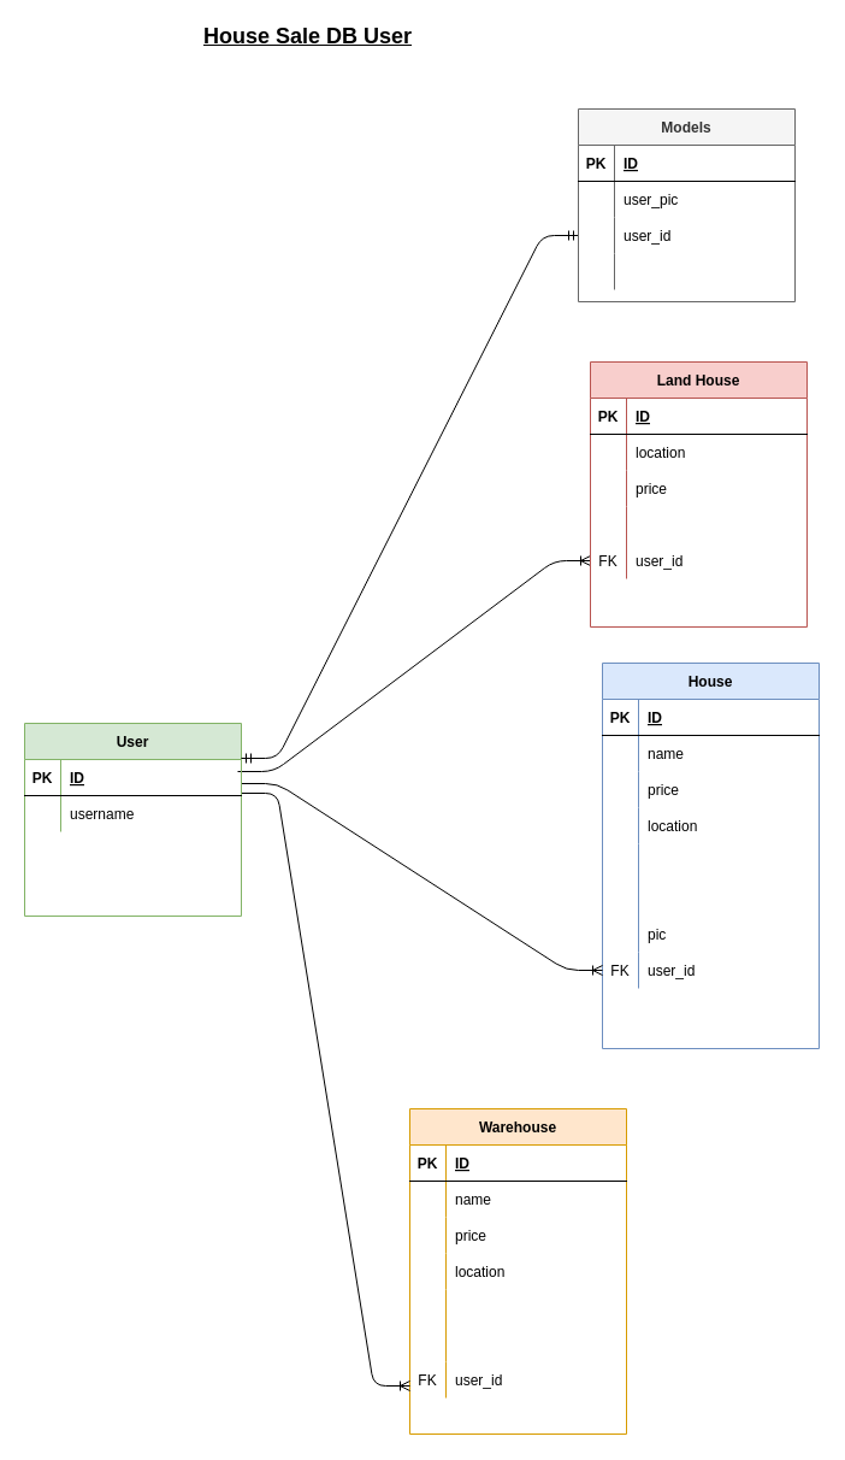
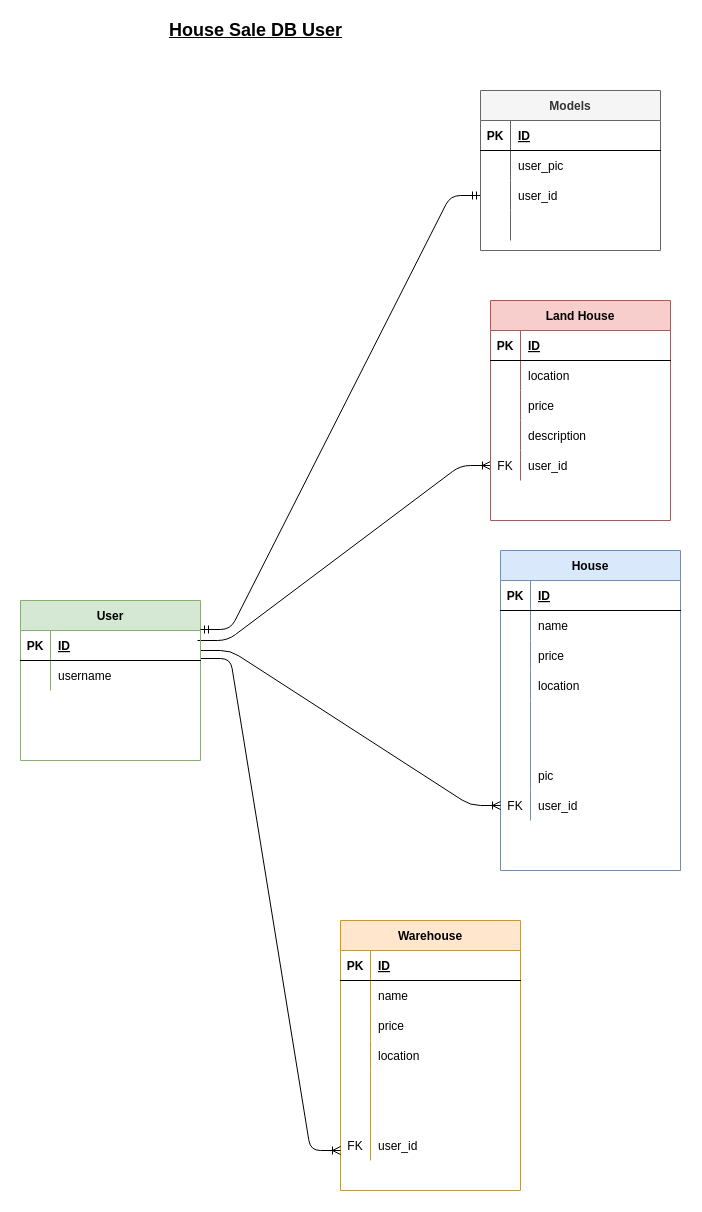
  <mxCell id="0" />
  <mxCell id="1" parent="0" />
  <mxCell id="2" value="&lt;font style=&quot;font-size: 18px&quot;&gt;&lt;b&gt;&lt;u&gt;House Sale DB User&lt;br&gt;&lt;/u&gt;&lt;/b&gt;&lt;/font&gt;" style="text;html=1;align=center;verticalAlign=middle;resizable=0;points=[];autosize=1;" parent="1" vertex="1"><mxGeometry x="150" y="20" width="210" height="20" as="geometry" /></mxCell>
  <mxCell id="3" value="House" style="shape=table;startSize=30;container=1;collapsible=1;childLayout=tableLayout;fixedRows=1;rowLines=0;fontStyle=1;align=center;resizeLast=1;fillColor=#dae8fc;strokeColor=#6c8ebf;" parent="1" vertex="1"><mxGeometry x="500" y="550" width="180" height="320" as="geometry" /></mxCell>
  <mxCell id="4" value="" style="shape=partialRectangle;collapsible=0;dropTarget=0;pointerEvents=0;fillColor=none;top=0;left=0;bottom=1;right=0;points=[[0,0.5],[1,0.5]];portConstraint=eastwest;" parent="3" vertex="1"><mxGeometry y="30" width="180" height="30" as="geometry" /></mxCell>
  <mxCell id="5" value="PK" style="shape=partialRectangle;connectable=0;fillColor=none;top=0;left=0;bottom=0;right=0;fontStyle=1;overflow=hidden;" parent="4" vertex="1"><mxGeometry width="30" height="30" as="geometry" /></mxCell>
  <mxCell id="6" value="ID" style="shape=partialRectangle;connectable=0;fillColor=none;top=0;left=0;bottom=0;right=0;align=left;spacingLeft=6;fontStyle=5;overflow=hidden;" parent="4" vertex="1"><mxGeometry x="30" width="150" height="30" as="geometry" /></mxCell>
  <mxCell id="7" value="" style="shape=partialRectangle;collapsible=0;dropTarget=0;pointerEvents=0;fillColor=none;top=0;left=0;bottom=0;right=0;points=[[0,0.5],[1,0.5]];portConstraint=eastwest;" parent="3" vertex="1"><mxGeometry y="60" width="180" height="30" as="geometry" /></mxCell>
  <mxCell id="8" value="" style="shape=partialRectangle;connectable=0;fillColor=none;top=0;left=0;bottom=0;right=0;editable=1;overflow=hidden;" parent="7" vertex="1"><mxGeometry width="30" height="30" as="geometry" /></mxCell>
  <mxCell id="9" value="name" style="shape=partialRectangle;connectable=0;fillColor=none;top=0;left=0;bottom=0;right=0;align=left;spacingLeft=6;overflow=hidden;" parent="7" vertex="1"><mxGeometry x="30" width="150" height="30" as="geometry" /></mxCell>
  <mxCell id="10" value="" style="shape=partialRectangle;collapsible=0;dropTarget=0;pointerEvents=0;fillColor=none;top=0;left=0;bottom=0;right=0;points=[[0,0.5],[1,0.5]];portConstraint=eastwest;" parent="3" vertex="1"><mxGeometry y="90" width="180" height="30" as="geometry" /></mxCell>
  <mxCell id="11" value="" style="shape=partialRectangle;connectable=0;fillColor=none;top=0;left=0;bottom=0;right=0;editable=1;overflow=hidden;" parent="10" vertex="1"><mxGeometry width="30" height="30" as="geometry" /></mxCell>
  <mxCell id="12" value="price" style="shape=partialRectangle;connectable=0;fillColor=none;top=0;left=0;bottom=0;right=0;align=left;spacingLeft=6;overflow=hidden;" parent="10" vertex="1"><mxGeometry x="30" width="150" height="30" as="geometry" /></mxCell>
  <mxCell id="13" value="" style="shape=partialRectangle;collapsible=0;dropTarget=0;pointerEvents=0;fillColor=none;top=0;left=0;bottom=0;right=0;points=[[0,0.5],[1,0.5]];portConstraint=eastwest;" parent="3" vertex="1"><mxGeometry y="120" width="180" height="30" as="geometry" /></mxCell>
  <mxCell id="14" value="" style="shape=partialRectangle;connectable=0;fillColor=none;top=0;left=0;bottom=0;right=0;editable=1;overflow=hidden;" parent="13" vertex="1"><mxGeometry width="30" height="30" as="geometry" /></mxCell>
  <mxCell id="15" value="location" style="shape=partialRectangle;connectable=0;fillColor=none;top=0;left=0;bottom=0;right=0;align=left;spacingLeft=6;overflow=hidden;" parent="13" vertex="1"><mxGeometry x="30" width="150" height="30" as="geometry" /></mxCell>
  <mxCell id="16" value="" style="shape=partialRectangle;collapsible=0;dropTarget=0;pointerEvents=0;fillColor=none;top=0;left=0;bottom=0;right=0;points=[[0,0.5],[1,0.5]];portConstraint=eastwest;" vertex="1" parent="3"><mxGeometry y="150" width="180" height="30" as="geometry" /></mxCell>
  <mxCell id="17" value="" style="shape=partialRectangle;connectable=0;fillColor=none;top=0;left=0;bottom=0;right=0;editable=1;overflow=hidden;" vertex="1" parent="16"><mxGeometry width="30" height="30" as="geometry" /></mxCell>
  <mxCell id="18" value="" style="shape=partialRectangle;collapsible=0;dropTarget=0;pointerEvents=0;fillColor=none;top=0;left=0;bottom=0;right=0;points=[[0,0.5],[1,0.5]];portConstraint=eastwest;" vertex="1" parent="3"><mxGeometry y="180" width="180" height="30" as="geometry" /></mxCell>
  <mxCell id="19" value="" style="shape=partialRectangle;connectable=0;fillColor=none;top=0;left=0;bottom=0;right=0;editable=1;overflow=hidden;" vertex="1" parent="18"><mxGeometry width="30" height="30" as="geometry" /></mxCell>
  <mxCell id="20" value="" style="shape=partialRectangle;collapsible=0;dropTarget=0;pointerEvents=0;fillColor=none;top=0;left=0;bottom=0;right=0;points=[[0,0.5],[1,0.5]];portConstraint=eastwest;" vertex="1" parent="3"><mxGeometry y="210" width="180" height="30" as="geometry" /></mxCell>
  <mxCell id="21" value="" style="shape=partialRectangle;connectable=0;fillColor=none;top=0;left=0;bottom=0;right=0;editable=1;overflow=hidden;" vertex="1" parent="20"><mxGeometry width="30" height="30" as="geometry" /></mxCell>
  <mxCell id="22" value="pic" style="shape=partialRectangle;connectable=0;fillColor=none;top=0;left=0;bottom=0;right=0;align=left;spacingLeft=6;overflow=hidden;" vertex="1" parent="20"><mxGeometry x="30" width="150" height="30" as="geometry" /></mxCell>
  <mxCell id="23" value="" style="shape=partialRectangle;collapsible=0;dropTarget=0;pointerEvents=0;fillColor=none;top=0;left=0;bottom=0;right=0;points=[[0,0.5],[1,0.5]];portConstraint=eastwest;" vertex="1" parent="3"><mxGeometry y="240" width="180" height="30" as="geometry" /></mxCell>
  <mxCell id="24" value="FK" style="shape=partialRectangle;connectable=0;fillColor=none;top=0;left=0;bottom=0;right=0;editable=1;overflow=hidden;" vertex="1" parent="23"><mxGeometry width="30" height="30" as="geometry" /></mxCell>
  <mxCell id="25" value="user_id" style="shape=partialRectangle;connectable=0;fillColor=none;top=0;left=0;bottom=0;right=0;align=left;spacingLeft=6;overflow=hidden;" vertex="1" parent="23"><mxGeometry x="30" width="150" height="30" as="geometry" /></mxCell>
  <mxCell id="26" value="" style="edgeStyle=entityRelationEdgeStyle;fontSize=12;html=1;endArrow=ERoneToMany;entryX=0;entryY=0.5;entryDx=0;entryDy=0;" edge="1" parent="1" target="23"><mxGeometry width="100" height="100" relative="1" as="geometry"><mxPoint x="200" y="650" as="sourcePoint" /><mxPoint x="430" y="670" as="targetPoint" /></mxGeometry></mxCell>
  <mxCell id="27" value="Warehouse" style="shape=table;startSize=30;container=1;collapsible=1;childLayout=tableLayout;fixedRows=1;rowLines=0;fontStyle=1;align=center;resizeLast=1;fillColor=#ffe6cc;strokeColor=#d79b00;" parent="1" vertex="1"><mxGeometry x="340" y="920" width="180" height="270" as="geometry" /></mxCell>
  <mxCell id="28" value="" style="shape=partialRectangle;collapsible=0;dropTarget=0;pointerEvents=0;fillColor=none;top=0;left=0;bottom=1;right=0;points=[[0,0.5],[1,0.5]];portConstraint=eastwest;" parent="27" vertex="1"><mxGeometry y="30" width="180" height="30" as="geometry" /></mxCell>
  <mxCell id="29" value="PK" style="shape=partialRectangle;connectable=0;fillColor=none;top=0;left=0;bottom=0;right=0;fontStyle=1;overflow=hidden;" parent="28" vertex="1"><mxGeometry width="30" height="30" as="geometry" /></mxCell>
  <mxCell id="30" value="ID" style="shape=partialRectangle;connectable=0;fillColor=none;top=0;left=0;bottom=0;right=0;align=left;spacingLeft=6;fontStyle=5;overflow=hidden;" parent="28" vertex="1"><mxGeometry x="30" width="150" height="30" as="geometry" /></mxCell>
  <mxCell id="31" value="" style="shape=partialRectangle;collapsible=0;dropTarget=0;pointerEvents=0;fillColor=none;top=0;left=0;bottom=0;right=0;points=[[0,0.5],[1,0.5]];portConstraint=eastwest;" parent="27" vertex="1"><mxGeometry y="60" width="180" height="30" as="geometry" /></mxCell>
  <mxCell id="32" value="" style="shape=partialRectangle;connectable=0;fillColor=none;top=0;left=0;bottom=0;right=0;editable=1;overflow=hidden;" parent="31" vertex="1"><mxGeometry width="30" height="30" as="geometry" /></mxCell>
  <mxCell id="33" value="name" style="shape=partialRectangle;connectable=0;fillColor=none;top=0;left=0;bottom=0;right=0;align=left;spacingLeft=6;overflow=hidden;" parent="31" vertex="1"><mxGeometry x="30" width="150" height="30" as="geometry" /></mxCell>
  <mxCell id="34" value="" style="shape=partialRectangle;collapsible=0;dropTarget=0;pointerEvents=0;fillColor=none;top=0;left=0;bottom=0;right=0;points=[[0,0.5],[1,0.5]];portConstraint=eastwest;" parent="27" vertex="1"><mxGeometry y="90" width="180" height="30" as="geometry" /></mxCell>
  <mxCell id="35" value="" style="shape=partialRectangle;connectable=0;fillColor=none;top=0;left=0;bottom=0;right=0;editable=1;overflow=hidden;" parent="34" vertex="1"><mxGeometry width="30" height="30" as="geometry" /></mxCell>
  <mxCell id="36" value="price" style="shape=partialRectangle;connectable=0;fillColor=none;top=0;left=0;bottom=0;right=0;align=left;spacingLeft=6;overflow=hidden;" parent="34" vertex="1"><mxGeometry x="30" width="150" height="30" as="geometry" /></mxCell>
  <mxCell id="37" value="" style="shape=partialRectangle;collapsible=0;dropTarget=0;pointerEvents=0;fillColor=none;top=0;left=0;bottom=0;right=0;points=[[0,0.5],[1,0.5]];portConstraint=eastwest;" parent="27" vertex="1"><mxGeometry y="120" width="180" height="30" as="geometry" /></mxCell>
  <mxCell id="38" value="" style="shape=partialRectangle;connectable=0;fillColor=none;top=0;left=0;bottom=0;right=0;editable=1;overflow=hidden;" parent="37" vertex="1"><mxGeometry width="30" height="30" as="geometry" /></mxCell>
  <mxCell id="39" value="location" style="shape=partialRectangle;connectable=0;fillColor=none;top=0;left=0;bottom=0;right=0;align=left;spacingLeft=6;overflow=hidden;" parent="37" vertex="1"><mxGeometry x="30" width="150" height="30" as="geometry" /></mxCell>
  <mxCell id="40" value="" style="shape=partialRectangle;collapsible=0;dropTarget=0;pointerEvents=0;fillColor=none;top=0;left=0;bottom=0;right=0;points=[[0,0.5],[1,0.5]];portConstraint=eastwest;" vertex="1" parent="27"><mxGeometry y="150" width="180" height="30" as="geometry" /></mxCell>
  <mxCell id="41" value="" style="shape=partialRectangle;connectable=0;fillColor=none;top=0;left=0;bottom=0;right=0;editable=1;overflow=hidden;" vertex="1" parent="40"><mxGeometry width="30" height="30" as="geometry" /></mxCell>
  <mxCell id="42" value="" style="shape=partialRectangle;collapsible=0;dropTarget=0;pointerEvents=0;fillColor=none;top=0;left=0;bottom=0;right=0;points=[[0,0.5],[1,0.5]];portConstraint=eastwest;" vertex="1" parent="27"><mxGeometry y="180" width="180" height="30" as="geometry" /></mxCell>
  <mxCell id="43" value="" style="shape=partialRectangle;connectable=0;fillColor=none;top=0;left=0;bottom=0;right=0;fontStyle=0;overflow=hidden;" vertex="1" parent="42"><mxGeometry width="30" height="30" as="geometry" /></mxCell>
  <mxCell id="44" value="" style="shape=partialRectangle;connectable=0;fillColor=none;top=0;left=0;bottom=0;right=0;align=left;spacingLeft=6;fontStyle=0;overflow=hidden;" vertex="1" parent="42"><mxGeometry x="30" width="150" height="30" as="geometry" /></mxCell>
  <mxCell id="45" value="" style="shape=partialRectangle;collapsible=0;dropTarget=0;pointerEvents=0;fillColor=none;top=0;left=0;bottom=0;right=0;points=[[0,0.5],[1,0.5]];portConstraint=eastwest;" vertex="1" parent="27"><mxGeometry y="210" width="180" height="30" as="geometry" /></mxCell>
  <mxCell id="46" value="FK" style="shape=partialRectangle;connectable=0;fillColor=none;top=0;left=0;bottom=0;right=0;editable=1;overflow=hidden;" vertex="1" parent="45"><mxGeometry width="30" height="30" as="geometry" /></mxCell>
  <mxCell id="47" value="user_id" style="shape=partialRectangle;connectable=0;fillColor=none;top=0;left=0;bottom=0;right=0;align=left;spacingLeft=6;overflow=hidden;" vertex="1" parent="45"><mxGeometry x="30" width="150" height="30" as="geometry" /></mxCell>
  <mxCell id="48" value="" style="fontSize=12;html=1;endArrow=ERoneToMany;edgeStyle=entityRelationEdgeStyle;elbow=vertical;" edge="1" parent="1"><mxGeometry width="100" height="100" relative="1" as="geometry"><mxPoint x="200" y="658" as="sourcePoint" /><mxPoint x="340" y="1150" as="targetPoint" /></mxGeometry></mxCell>
  <mxCell id="49" value="" style="edgeStyle=entityRelationEdgeStyle;fontSize=12;html=1;endArrow=ERoneToMany;entryX=0;entryY=0.5;entryDx=0;entryDy=0;" edge="1" parent="1" target="88"><mxGeometry width="100" height="100" relative="1" as="geometry"><mxPoint x="197" y="640" as="sourcePoint" /><mxPoint x="380" y="500" as="targetPoint" /></mxGeometry></mxCell>
  <mxCell id="50" value="User" style="shape=table;startSize=30;container=1;collapsible=1;childLayout=tableLayout;fixedRows=1;rowLines=0;fontStyle=1;align=center;resizeLast=1;fillColor=#d5e8d4;strokeColor=#82b366;" parent="1" vertex="1"><mxGeometry y="600" width="180" height="160" as="geometry" x="20" /></mxCell>
  <mxCell id="51" value="" style="shape=partialRectangle;collapsible=0;dropTarget=0;pointerEvents=0;fillColor=none;top=0;left=0;bottom=1;right=0;points=[[0,0.5],[1,0.5]];portConstraint=eastwest;" parent="50" vertex="1"><mxGeometry y="30" width="180" height="30" as="geometry" /></mxCell>
  <mxCell id="52" value="PK" style="shape=partialRectangle;connectable=0;fillColor=none;top=0;left=0;bottom=0;right=0;fontStyle=1;overflow=hidden;" parent="51" vertex="1"><mxGeometry width="30" height="30" as="geometry" /></mxCell>
  <mxCell id="53" value="ID" style="shape=partialRectangle;connectable=0;fillColor=none;top=0;left=0;bottom=0;right=0;align=left;spacingLeft=6;fontStyle=5;overflow=hidden;" parent="51" vertex="1"><mxGeometry x="30" width="150" height="30" as="geometry" /></mxCell>
  <mxCell id="54" value="" style="shape=partialRectangle;collapsible=0;dropTarget=0;pointerEvents=0;fillColor=none;top=0;left=0;bottom=0;right=0;points=[[0,0.5],[1,0.5]];portConstraint=eastwest;" parent="50" vertex="1"><mxGeometry y="60" width="180" height="30" as="geometry" /></mxCell>
  <mxCell id="55" value="" style="shape=partialRectangle;connectable=0;fillColor=none;top=0;left=0;bottom=0;right=0;editable=1;overflow=hidden;" parent="54" vertex="1"><mxGeometry width="30" height="30" as="geometry" /></mxCell>
  <mxCell id="56" value="username" style="shape=partialRectangle;connectable=0;fillColor=none;top=0;left=0;bottom=0;right=0;align=left;spacingLeft=6;overflow=hidden;" parent="54" vertex="1"><mxGeometry x="30" width="150" height="30" as="geometry" /></mxCell>
  <mxCell id="57" value="" style="shape=partialRectangle;collapsible=0;dropTarget=0;pointerEvents=0;fillColor=none;top=0;left=0;bottom=0;right=0;points=[[0,0.5],[1,0.5]];portConstraint=eastwest;" parent="50" vertex="1"><mxGeometry y="90" width="180" height="30" as="geometry" /></mxCell>
  <mxCell id="58" value="" style="shape=partialRectangle;connectable=0;fillColor=none;top=0;left=0;bottom=0;right=0;editable=1;overflow=hidden;" parent="57" vertex="1"><mxGeometry width="30" height="30" as="geometry" /></mxCell>
  <mxCell id="59" value="" style="shape=partialRectangle;collapsible=0;dropTarget=0;pointerEvents=0;fillColor=none;top=0;left=0;bottom=0;right=0;points=[[0,0.5],[1,0.5]];portConstraint=eastwest;" parent="50" vertex="1"><mxGeometry y="120" width="180" height="30" as="geometry" /></mxCell>
  <mxCell id="60" value="" style="shape=partialRectangle;connectable=0;fillColor=none;top=0;left=0;bottom=0;right=0;editable=1;overflow=hidden;" parent="59" vertex="1"><mxGeometry width="30" height="30" as="geometry" /></mxCell>
  <mxCell id="61" value="" style="edgeStyle=entityRelationEdgeStyle;fontSize=12;html=1;endArrow=ERmandOne;startArrow=ERmandOne;entryX=0;entryY=0.5;entryDx=0;entryDy=0;" edge="1" parent="1" target="69"><mxGeometry width="100" height="100" relative="1" as="geometry"><mxPoint x="200" y="629" as="sourcePoint" /><mxPoint x="390" y="150" as="targetPoint" /></mxGeometry></mxCell>
  <mxCell id="62" value="Models" style="shape=table;startSize=30;container=1;collapsible=1;childLayout=tableLayout;fixedRows=1;rowLines=0;fontStyle=1;align=center;resizeLast=1;fillColor=#f5f5f5;strokeColor=#666666;fontColor=#333333;" vertex="1" parent="1"><mxGeometry x="480" y="90" width="180" height="160" as="geometry" /></mxCell>
  <mxCell id="63" value="" style="shape=partialRectangle;collapsible=0;dropTarget=0;pointerEvents=0;fillColor=none;top=0;left=0;bottom=1;right=0;points=[[0,0.5],[1,0.5]];portConstraint=eastwest;" vertex="1" parent="62"><mxGeometry y="30" width="180" height="30" as="geometry" /></mxCell>
  <mxCell id="64" value="PK" style="shape=partialRectangle;connectable=0;fillColor=none;top=0;left=0;bottom=0;right=0;fontStyle=1;overflow=hidden;" vertex="1" parent="63"><mxGeometry width="30" height="30" as="geometry" /></mxCell>
  <mxCell id="65" value="ID" style="shape=partialRectangle;connectable=0;fillColor=none;top=0;left=0;bottom=0;right=0;align=left;spacingLeft=6;fontStyle=5;overflow=hidden;" vertex="1" parent="63"><mxGeometry x="30" width="150" height="30" as="geometry" /></mxCell>
  <mxCell id="66" value="" style="shape=partialRectangle;collapsible=0;dropTarget=0;pointerEvents=0;fillColor=none;top=0;left=0;bottom=0;right=0;points=[[0,0.5],[1,0.5]];portConstraint=eastwest;" vertex="1" parent="62"><mxGeometry y="60" width="180" height="30" as="geometry" /></mxCell>
  <mxCell id="67" value="" style="shape=partialRectangle;connectable=0;fillColor=none;top=0;left=0;bottom=0;right=0;editable=1;overflow=hidden;" vertex="1" parent="66"><mxGeometry width="30" height="30" as="geometry" /></mxCell>
  <mxCell id="68" value="user_pic" style="shape=partialRectangle;connectable=0;fillColor=none;top=0;left=0;bottom=0;right=0;align=left;spacingLeft=6;overflow=hidden;" vertex="1" parent="66"><mxGeometry x="30" width="150" height="30" as="geometry" /></mxCell>
  <mxCell id="69" value="" style="shape=partialRectangle;collapsible=0;dropTarget=0;pointerEvents=0;fillColor=none;top=0;left=0;bottom=0;right=0;points=[[0,0.5],[1,0.5]];portConstraint=eastwest;" vertex="1" parent="62"><mxGeometry y="90" width="180" height="30" as="geometry" /></mxCell>
  <mxCell id="70" value="" style="shape=partialRectangle;connectable=0;fillColor=none;top=0;left=0;bottom=0;right=0;editable=1;overflow=hidden;" vertex="1" parent="69"><mxGeometry width="30" height="30" as="geometry" /></mxCell>
  <mxCell id="71" value="user_id" style="shape=partialRectangle;connectable=0;fillColor=none;top=0;left=0;bottom=0;right=0;align=left;spacingLeft=6;overflow=hidden;" vertex="1" parent="69"><mxGeometry x="30" width="150" height="30" as="geometry" /></mxCell>
  <mxCell id="72" value="" style="shape=partialRectangle;collapsible=0;dropTarget=0;pointerEvents=0;fillColor=none;top=0;left=0;bottom=0;right=0;points=[[0,0.5],[1,0.5]];portConstraint=eastwest;" vertex="1" parent="62"><mxGeometry y="120" width="180" height="30" as="geometry" /></mxCell>
  <mxCell id="73" value="" style="shape=partialRectangle;connectable=0;fillColor=none;top=0;left=0;bottom=0;right=0;editable=1;overflow=hidden;" vertex="1" parent="72"><mxGeometry width="30" height="30" as="geometry" /></mxCell>
  <mxCell id="74" value="" style="shape=partialRectangle;connectable=0;fillColor=none;top=0;left=0;bottom=0;right=0;align=left;spacingLeft=6;overflow=hidden;" vertex="1" parent="72"><mxGeometry x="30" width="150" height="30" as="geometry" /></mxCell>
  <mxCell id="75" value="Land House" style="shape=table;startSize=30;container=1;collapsible=1;childLayout=tableLayout;fixedRows=1;rowLines=0;fontStyle=1;align=center;resizeLast=1;fillColor=#f8cecc;strokeColor=#b85450;" vertex="1" parent="1"><mxGeometry x="490" y="300" width="180" height="220" as="geometry" /></mxCell>
  <mxCell id="76" value="" style="shape=partialRectangle;collapsible=0;dropTarget=0;pointerEvents=0;fillColor=none;top=0;left=0;bottom=1;right=0;points=[[0,0.5],[1,0.5]];portConstraint=eastwest;" vertex="1" parent="75"><mxGeometry y="30" width="180" height="30" as="geometry" /></mxCell>
  <mxCell id="77" value="PK" style="shape=partialRectangle;connectable=0;fillColor=none;top=0;left=0;bottom=0;right=0;fontStyle=1;overflow=hidden;" vertex="1" parent="76"><mxGeometry width="30" height="30" as="geometry" /></mxCell>
  <mxCell id="78" value="ID" style="shape=partialRectangle;connectable=0;fillColor=none;top=0;left=0;bottom=0;right=0;align=left;spacingLeft=6;fontStyle=5;overflow=hidden;" vertex="1" parent="76"><mxGeometry x="30" width="150" height="30" as="geometry" /></mxCell>
  <mxCell id="79" value="" style="shape=partialRectangle;collapsible=0;dropTarget=0;pointerEvents=0;fillColor=none;top=0;left=0;bottom=0;right=0;points=[[0,0.5],[1,0.5]];portConstraint=eastwest;" vertex="1" parent="75"><mxGeometry y="60" width="180" height="30" as="geometry" /></mxCell>
  <mxCell id="80" value="" style="shape=partialRectangle;connectable=0;fillColor=none;top=0;left=0;bottom=0;right=0;editable=1;overflow=hidden;" vertex="1" parent="79"><mxGeometry width="30" height="30" as="geometry" /></mxCell>
  <mxCell id="81" value="location" style="shape=partialRectangle;connectable=0;fillColor=none;top=0;left=0;bottom=0;right=0;align=left;spacingLeft=6;overflow=hidden;" vertex="1" parent="79"><mxGeometry x="30" width="150" height="30" as="geometry" /></mxCell>
  <mxCell id="82" value="" style="shape=partialRectangle;collapsible=0;dropTarget=0;pointerEvents=0;fillColor=none;top=0;left=0;bottom=0;right=0;points=[[0,0.5],[1,0.5]];portConstraint=eastwest;" vertex="1" parent="75"><mxGeometry y="90" width="180" height="30" as="geometry" /></mxCell>
  <mxCell id="83" value="" style="shape=partialRectangle;connectable=0;fillColor=none;top=0;left=0;bottom=0;right=0;editable=1;overflow=hidden;" vertex="1" parent="82"><mxGeometry width="30" height="30" as="geometry" /></mxCell>
  <mxCell id="84" value="price" style="shape=partialRectangle;connectable=0;fillColor=none;top=0;left=0;bottom=0;right=0;align=left;spacingLeft=6;overflow=hidden;" vertex="1" parent="82"><mxGeometry x="30" width="150" height="30" as="geometry" /></mxCell>
  <mxCell id="85" value="" style="shape=partialRectangle;collapsible=0;dropTarget=0;pointerEvents=0;fillColor=none;top=0;left=0;bottom=0;right=0;points=[[0,0.5],[1,0.5]];portConstraint=eastwest;" vertex="1" parent="75"><mxGeometry y="120" width="180" height="30" as="geometry" /></mxCell>
  <mxCell id="86" value="" style="shape=partialRectangle;connectable=0;fillColor=none;top=0;left=0;bottom=0;right=0;editable=1;overflow=hidden;" vertex="1" parent="85"><mxGeometry width="30" height="30" as="geometry" /></mxCell>
+ <mxCell id="87" value="description" style="shape=partialRectangle;connectable=0;fillColor=none;top=0;left=0;bottom=0;right=0;align=left;spacingLeft=6;overflow=hidden;" vertex="1" parent="85"><mxGeometry x="30" width="150" height="30" as="geometry" /></mxCell>
  <mxCell id="88" value="" style="shape=partialRectangle;collapsible=0;dropTarget=0;pointerEvents=0;fillColor=none;top=0;left=0;bottom=0;right=0;points=[[0,0.5],[1,0.5]];portConstraint=eastwest;" vertex="1" parent="75"><mxGeometry y="150" width="180" height="30" as="geometry" /></mxCell>
  <mxCell id="89" value="FK" style="shape=partialRectangle;connectable=0;fillColor=none;top=0;left=0;bottom=0;right=0;editable=1;overflow=hidden;" vertex="1" parent="88"><mxGeometry width="30" height="30" as="geometry" /></mxCell>
  <mxCell id="90" value="user_id" style="shape=partialRectangle;connectable=0;fillColor=none;top=0;left=0;bottom=0;right=0;align=left;spacingLeft=6;overflow=hidden;" vertex="1" parent="88"><mxGeometry x="30" width="150" height="30" as="geometry" /></mxCell>
